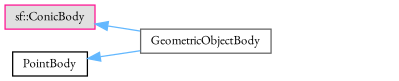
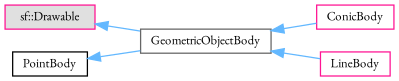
  digraph {
    fontname="EB Garamond"
    rankdir=LR
    node [color=deeppink fillcolor=white fontname="EB Garamond" fontsize=10 shape=box style=filled]
    edge [color=steelblue1 dir=back fontname="EB Garamond" fontsize=10 labelfontname=Helvetica labelfontsize=10 style=solid]
-   n1 [fillcolor="#E0E0E0" height=0.2 label="sf::ConicBody" width=0.4]
+   n1 [fillcolor="#E0E0E0" height=0.2 label="sf::Drawable" width=0.4]
    n2 [color=gray40 height=0.2 label=GeometricObjectBody width=0.4]
+   n3 [height=0.2 label=ConicBody width=0.4]
+   n4 [height=0.2 label=LineBody width=0.4]
    n5 [color=black height=0.2 label=PointBody width=0.4]
    n1 -> n2
+   n2 -> n3
+   n2 -> n4
    n5 -> n2
  }
